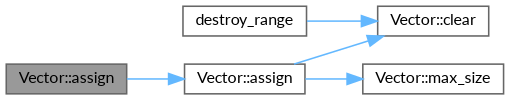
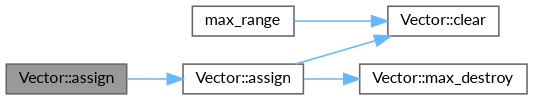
  digraph {
    fontname=Lato
    rankdir=LR
    node [color=grey40 fillcolor=white fontname=Lato fontsize=10 shape=box style=filled]
    edge [color=steelblue1 fontname=Lato fontsize=10 labelfontname=Helvetica labelfontsize=10 style=solid]
    n1 [color=gray40 fillcolor=grey60 fontcolor=black height=0.2 label="Vector::assign" width=0.4]
    n2 [height=0.2 label="Vector::assign" width=0.4]
    n3 [height=0.2 label="Vector::clear" width=0.4]
-   n4 [height=0.2 label="Vector::max_size" width=0.4]
-   n5 [height=0.2 label=destroy_range width=0.4]
+   n4 [height=0.2 label="Vector::max_destroy" width=0.4]
+   n5 [height=0.2 label=max_range width=0.4]
    n1 -> n2
    n2 -> n3
    n2 -> n4
    n5 -> n3
  }
